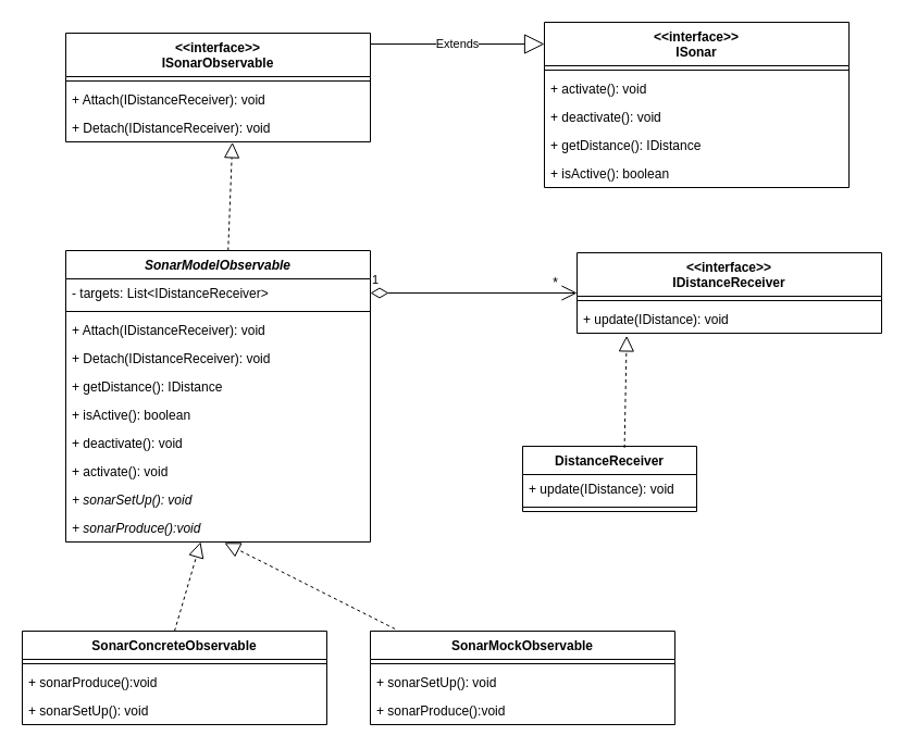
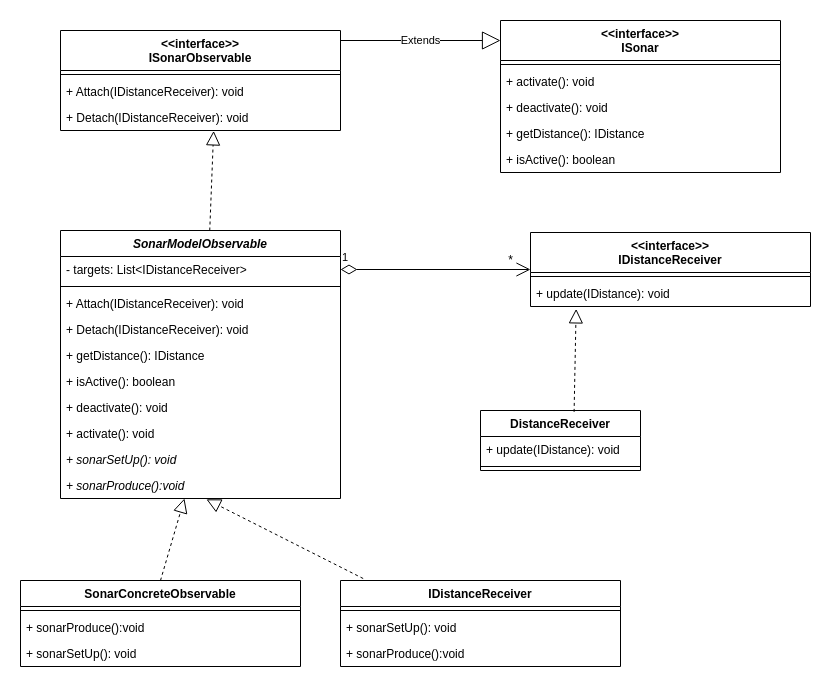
  <mxCell id="0" />
  <mxCell id="1" parent="0" />
  <mxCell id="2" value="SonarModelObservable" style="swimlane;fontStyle=3;align=center;verticalAlign=top;childLayout=stackLayout;horizontal=1;startSize=26;horizontalStack=0;resizeParent=1;resizeParentMax=0;resizeLast=0;collapsible=1;marginBottom=0;" vertex="1" parent="1"><mxGeometry x="60" y="230" width="280" height="268" as="geometry" /></mxCell>
  <mxCell id="3" value="- targets: List&lt;IDistanceReceiver&gt;" style="text;strokeColor=none;fillColor=none;align=left;verticalAlign=top;spacingLeft=4;spacingRight=4;overflow=hidden;rotatable=0;points=[[0,0.5],[1,0.5]];portConstraint=eastwest;" vertex="1" parent="2"><mxGeometry y="26" width="280" height="26" as="geometry" /></mxCell>
  <mxCell id="4" value="" style="line;strokeWidth=1;fillColor=none;align=left;verticalAlign=middle;spacingTop=-1;spacingLeft=3;spacingRight=3;rotatable=0;labelPosition=right;points=[];portConstraint=eastwest;" vertex="1" parent="2"><mxGeometry y="52" width="280" height="8" as="geometry" /></mxCell>
  <mxCell id="5" value="+ Attach(IDistanceReceiver): void" style="text;strokeColor=none;fillColor=none;align=left;verticalAlign=top;spacingLeft=4;spacingRight=4;overflow=hidden;rotatable=0;points=[[0,0.5],[1,0.5]];portConstraint=eastwest;" vertex="1" parent="2"><mxGeometry y="60" width="280" height="26" as="geometry" /></mxCell>
  <mxCell id="6" value="+ Detach(IDistanceReceiver): void" style="text;strokeColor=none;fillColor=none;align=left;verticalAlign=top;spacingLeft=4;spacingRight=4;overflow=hidden;rotatable=0;points=[[0,0.5],[1,0.5]];portConstraint=eastwest;" vertex="1" parent="2"><mxGeometry y="86" width="280" height="26" as="geometry" /></mxCell>
  <mxCell id="7" value="+ getDistance(): IDistance " style="text;strokeColor=none;fillColor=none;align=left;verticalAlign=top;spacingLeft=4;spacingRight=4;overflow=hidden;rotatable=0;points=[[0,0.5],[1,0.5]];portConstraint=eastwest;" vertex="1" parent="2"><mxGeometry y="112" width="280" height="26" as="geometry" /></mxCell>
  <mxCell id="8" value="+ isActive(): boolean" style="text;strokeColor=none;fillColor=none;align=left;verticalAlign=top;spacingLeft=4;spacingRight=4;overflow=hidden;rotatable=0;points=[[0,0.5],[1,0.5]];portConstraint=eastwest;" vertex="1" parent="2"><mxGeometry y="138" width="280" height="26" as="geometry" /></mxCell>
  <mxCell id="9" value="+ deactivate(): void" style="text;strokeColor=none;fillColor=none;align=left;verticalAlign=top;spacingLeft=4;spacingRight=4;overflow=hidden;rotatable=0;points=[[0,0.5],[1,0.5]];portConstraint=eastwest;" vertex="1" parent="2"><mxGeometry y="164" width="280" height="26" as="geometry" /></mxCell>
  <mxCell id="10" value="+ activate(): void   &#10;" style="text;strokeColor=none;fillColor=none;align=left;verticalAlign=top;spacingLeft=4;spacingRight=4;overflow=hidden;rotatable=0;points=[[0,0.5],[1,0.5]];portConstraint=eastwest;" vertex="1" parent="2"><mxGeometry y="190" width="280" height="26" as="geometry" /></mxCell>
  <mxCell id="11" value="+ sonarSetUp(): void" style="text;strokeColor=none;fillColor=none;align=left;verticalAlign=top;spacingLeft=4;spacingRight=4;overflow=hidden;rotatable=0;points=[[0,0.5],[1,0.5]];portConstraint=eastwest;fontStyle=2" vertex="1" parent="2"><mxGeometry y="216" width="280" height="26" as="geometry" /></mxCell>
  <mxCell id="12" value="+ sonarProduce():void " style="text;strokeColor=none;fillColor=none;align=left;verticalAlign=top;spacingLeft=4;spacingRight=4;overflow=hidden;rotatable=0;points=[[0,0.5],[1,0.5]];portConstraint=eastwest;fontStyle=2" vertex="1" parent="2"><mxGeometry y="242" width="280" height="26" as="geometry" /></mxCell>
  <mxCell id="13" value="&lt;&lt;interface&gt;&gt;&#10;ISonarObservable" style="swimlane;fontStyle=1;align=center;verticalAlign=top;childLayout=stackLayout;horizontal=1;startSize=40;horizontalStack=0;resizeParent=1;resizeParentMax=0;resizeLast=0;collapsible=1;marginBottom=0;" vertex="1" parent="1"><mxGeometry x="60" y="30" width="280" height="100" as="geometry" /></mxCell>
  <mxCell id="14" value="" style="line;strokeWidth=1;fillColor=none;align=left;verticalAlign=middle;spacingTop=-1;spacingLeft=3;spacingRight=3;rotatable=0;labelPosition=right;points=[];portConstraint=eastwest;" vertex="1" parent="13"><mxGeometry y="40" width="280" height="8" as="geometry" /></mxCell>
  <mxCell id="15" value="+ Attach(IDistanceReceiver): void" style="text;strokeColor=none;fillColor=none;align=left;verticalAlign=top;spacingLeft=4;spacingRight=4;overflow=hidden;rotatable=0;points=[[0,0.5],[1,0.5]];portConstraint=eastwest;" vertex="1" parent="13"><mxGeometry y="48" width="280" height="26" as="geometry" /></mxCell>
  <mxCell id="16" value="+ Detach(IDistanceReceiver): void" style="text;strokeColor=none;fillColor=none;align=left;verticalAlign=top;spacingLeft=4;spacingRight=4;overflow=hidden;rotatable=0;points=[[0,0.5],[1,0.5]];portConstraint=eastwest;" vertex="1" parent="13"><mxGeometry y="74" width="280" height="26" as="geometry" /></mxCell>
  <mxCell id="17" value="" style="endArrow=block;dashed=1;endFill=0;endSize=12;html=1;rounded=0;exitX=0.533;exitY=0;exitDx=0;exitDy=0;exitPerimeter=0;entryX=0.547;entryY=1.015;entryDx=0;entryDy=0;entryPerimeter=0;" edge="1" parent="1" source="2" target="16"><mxGeometry width="160" relative="1" as="geometry"><mxPoint x="350" y="270" as="sourcePoint" /><mxPoint x="240" y="150" as="targetPoint" /></mxGeometry></mxCell>
  <mxCell id="18" value="&lt;&lt;interface&gt;&gt;&#10;IDistanceReceiver" style="swimlane;fontStyle=1;align=center;verticalAlign=top;childLayout=stackLayout;horizontal=1;startSize=40;horizontalStack=0;resizeParent=1;resizeParentMax=0;resizeLast=0;collapsible=1;marginBottom=0;" vertex="1" parent="1"><mxGeometry x="530" y="232" width="280" height="74" as="geometry" /></mxCell>
  <mxCell id="19" value="" style="line;strokeWidth=1;fillColor=none;align=left;verticalAlign=middle;spacingTop=-1;spacingLeft=3;spacingRight=3;rotatable=0;labelPosition=right;points=[];portConstraint=eastwest;" vertex="1" parent="18"><mxGeometry y="40" width="280" height="8" as="geometry" /></mxCell>
  <mxCell id="20" value="+ update(IDistance): void" style="text;strokeColor=none;fillColor=none;align=left;verticalAlign=top;spacingLeft=4;spacingRight=4;overflow=hidden;rotatable=0;points=[[0,0.5],[1,0.5]];portConstraint=eastwest;" vertex="1" parent="18"><mxGeometry y="48" width="280" height="26" as="geometry" /></mxCell>
  <mxCell id="21" value="1" style="endArrow=open;html=1;endSize=12;startArrow=diamondThin;startSize=14;startFill=0;edgeStyle=orthogonalEdgeStyle;align=left;verticalAlign=bottom;rounded=0;exitX=1;exitY=0.5;exitDx=0;exitDy=0;entryX=0;entryY=0.5;entryDx=0;entryDy=0;" edge="1" parent="1" source="3" target="18"><mxGeometry x="-1" y="3" relative="1" as="geometry"><mxPoint x="350" y="270" as="sourcePoint" /><mxPoint x="510" y="270" as="targetPoint" /></mxGeometry></mxCell>
  <mxCell id="22" value="*" style="text;html=1;align=center;verticalAlign=middle;resizable=0;points=[];autosize=1;strokeColor=none;fillColor=none;" vertex="1" parent="1"><mxGeometry x="500" y="250" width="20" height="20" as="geometry" /></mxCell>
  <mxCell id="23" value="DistanceReceiver" style="swimlane;fontStyle=1;align=center;verticalAlign=top;childLayout=stackLayout;horizontal=1;startSize=26;horizontalStack=0;resizeParent=1;resizeParentMax=0;resizeLast=0;collapsible=1;marginBottom=0;" vertex="1" parent="1"><mxGeometry x="480" y="410" width="160" height="60" as="geometry" /></mxCell>
  <mxCell id="24" value="+ update(IDistance): void" style="text;strokeColor=none;fillColor=none;align=left;verticalAlign=top;spacingLeft=4;spacingRight=4;overflow=hidden;rotatable=0;points=[[0,0.5],[1,0.5]];portConstraint=eastwest;" vertex="1" parent="23"><mxGeometry y="26" width="160" height="26" as="geometry" /></mxCell>
  <mxCell id="25" value="" style="line;strokeWidth=1;fillColor=none;align=left;verticalAlign=middle;spacingTop=-1;spacingLeft=3;spacingRight=3;rotatable=0;labelPosition=right;points=[];portConstraint=eastwest;" vertex="1" parent="23"><mxGeometry y="52" width="160" height="8" as="geometry" /></mxCell>
  <mxCell id="26" value="" style="endArrow=block;dashed=1;endFill=0;endSize=12;html=1;rounded=0;exitX=0.585;exitY=0.023;exitDx=0;exitDy=0;exitPerimeter=0;entryX=0.163;entryY=1.092;entryDx=0;entryDy=0;entryPerimeter=0;" edge="1" parent="1" source="23" target="20"><mxGeometry width="160" relative="1" as="geometry"><mxPoint x="580" y="405.61" as="sourcePoint" /><mxPoint x="583.92" y="306" as="targetPoint" /></mxGeometry></mxCell>
  <mxCell id="27" value="Extends" style="endArrow=block;endSize=16;endFill=0;html=1;rounded=0;" edge="1" parent="1"><mxGeometry width="160" relative="1" as="geometry"><mxPoint x="340" y="40" as="sourcePoint" /><mxPoint x="500" y="40" as="targetPoint" /></mxGeometry></mxCell>
  <mxCell id="28" value="&lt;&lt;interface&gt;&gt;&#10;ISonar" style="swimlane;fontStyle=1;align=center;verticalAlign=top;childLayout=stackLayout;horizontal=1;startSize=40;horizontalStack=0;resizeParent=1;resizeParentMax=0;resizeLast=0;collapsible=1;marginBottom=0;" vertex="1" parent="1"><mxGeometry x="500" y="20" width="280" height="152" as="geometry" /></mxCell>
  <mxCell id="29" value="" style="line;strokeWidth=1;fillColor=none;align=left;verticalAlign=middle;spacingTop=-1;spacingLeft=3;spacingRight=3;rotatable=0;labelPosition=right;points=[];portConstraint=eastwest;" vertex="1" parent="28"><mxGeometry y="40" width="280" height="8" as="geometry" /></mxCell>
  <mxCell id="30" value="+ activate(): void   &#10;" style="text;strokeColor=none;fillColor=none;align=left;verticalAlign=top;spacingLeft=4;spacingRight=4;overflow=hidden;rotatable=0;points=[[0,0.5],[1,0.5]];portConstraint=eastwest;" vertex="1" parent="28"><mxGeometry y="48" width="280" height="26" as="geometry" /></mxCell>
  <mxCell id="31" value="+ deactivate(): void" style="text;strokeColor=none;fillColor=none;align=left;verticalAlign=top;spacingLeft=4;spacingRight=4;overflow=hidden;rotatable=0;points=[[0,0.5],[1,0.5]];portConstraint=eastwest;" vertex="1" parent="28"><mxGeometry y="74" width="280" height="26" as="geometry" /></mxCell>
  <mxCell id="32" value="+ getDistance(): IDistance " style="text;strokeColor=none;fillColor=none;align=left;verticalAlign=top;spacingLeft=4;spacingRight=4;overflow=hidden;rotatable=0;points=[[0,0.5],[1,0.5]];portConstraint=eastwest;" vertex="1" parent="28"><mxGeometry y="100" width="280" height="26" as="geometry" /></mxCell>
  <mxCell id="33" value="+ isActive(): boolean" style="text;strokeColor=none;fillColor=none;align=left;verticalAlign=top;spacingLeft=4;spacingRight=4;overflow=hidden;rotatable=0;points=[[0,0.5],[1,0.5]];portConstraint=eastwest;" vertex="1" parent="28"><mxGeometry y="126" width="280" height="26" as="geometry" /></mxCell>
- <mxCell id="34" value="SonarMockObservable" style="swimlane;fontStyle=1;align=center;verticalAlign=top;childLayout=stackLayout;horizontal=1;startSize=26;horizontalStack=0;resizeParent=1;resizeParentMax=0;resizeLast=0;collapsible=1;marginBottom=0;" vertex="1" parent="1"><mxGeometry x="340" y="580" width="280" height="86" as="geometry" /></mxCell>
+ <mxCell id="34" value="IDistanceReceiver" style="swimlane;fontStyle=1;align=center;verticalAlign=top;childLayout=stackLayout;horizontal=1;startSize=26;horizontalStack=0;resizeParent=1;resizeParentMax=0;resizeLast=0;collapsible=1;marginBottom=0;" vertex="1" parent="1"><mxGeometry x="340" y="580" width="280" height="86" as="geometry" /></mxCell>
  <mxCell id="35" value="" style="line;strokeWidth=1;fillColor=none;align=left;verticalAlign=middle;spacingTop=-1;spacingLeft=3;spacingRight=3;rotatable=0;labelPosition=right;points=[];portConstraint=eastwest;" vertex="1" parent="34"><mxGeometry y="26" width="280" height="8" as="geometry" /></mxCell>
  <mxCell id="36" value="+ sonarSetUp(): void" style="text;strokeColor=none;fillColor=none;align=left;verticalAlign=top;spacingLeft=4;spacingRight=4;overflow=hidden;rotatable=0;points=[[0,0.5],[1,0.5]];portConstraint=eastwest;fontStyle=0" vertex="1" parent="34"><mxGeometry y="34" width="280" height="26" as="geometry" /></mxCell>
  <mxCell id="37" value="+ sonarProduce():void " style="text;strokeColor=none;fillColor=none;align=left;verticalAlign=top;spacingLeft=4;spacingRight=4;overflow=hidden;rotatable=0;points=[[0,0.5],[1,0.5]];portConstraint=eastwest;fontStyle=0" vertex="1" parent="34"><mxGeometry y="60" width="280" height="26" as="geometry" /></mxCell>
  <mxCell id="38" value="SonarConcreteObservable" style="swimlane;fontStyle=1;align=center;verticalAlign=top;childLayout=stackLayout;horizontal=1;startSize=26;horizontalStack=0;resizeParent=1;resizeParentMax=0;resizeLast=0;collapsible=1;marginBottom=0;" vertex="1" parent="1"><mxGeometry y="580" width="280" height="86" as="geometry" x="20" /></mxCell>
  <mxCell id="39" value="" style="line;strokeWidth=1;fillColor=none;align=left;verticalAlign=middle;spacingTop=-1;spacingLeft=3;spacingRight=3;rotatable=0;labelPosition=right;points=[];portConstraint=eastwest;" vertex="1" parent="38"><mxGeometry y="26" width="280" height="8" as="geometry" /></mxCell>
  <mxCell id="40" value="+ sonarProduce():void " style="text;strokeColor=none;fillColor=none;align=left;verticalAlign=top;spacingLeft=4;spacingRight=4;overflow=hidden;rotatable=0;points=[[0,0.5],[1,0.5]];portConstraint=eastwest;fontStyle=0" vertex="1" parent="38"><mxGeometry y="34" width="280" height="26" as="geometry" /></mxCell>
  <mxCell id="41" value="+ sonarSetUp(): void" style="text;strokeColor=none;fillColor=none;align=left;verticalAlign=top;spacingLeft=4;spacingRight=4;overflow=hidden;rotatable=0;points=[[0,0.5],[1,0.5]];portConstraint=eastwest;fontStyle=0" vertex="1" parent="38"><mxGeometry y="60" width="280" height="26" as="geometry" /></mxCell>
  <mxCell id="42" value="" style="endArrow=block;dashed=1;endFill=0;endSize=12;html=1;rounded=0;exitX=0.5;exitY=0;exitDx=0;exitDy=0;entryX=0.547;entryY=1.015;entryDx=0;entryDy=0;entryPerimeter=0;" edge="1" parent="1" source="38"><mxGeometry width="160" relative="1" as="geometry"><mxPoint x="180" y="597.61" as="sourcePoint" /><mxPoint x="183.92" y="498" as="targetPoint" /></mxGeometry></mxCell>
  <mxCell id="43" value="" style="endArrow=block;dashed=1;endFill=0;endSize=12;html=1;rounded=0;exitX=0.081;exitY=-0.023;exitDx=0;exitDy=0;entryX=0.521;entryY=1.031;entryDx=0;entryDy=0;entryPerimeter=0;exitPerimeter=0;" edge="1" parent="1" source="34" target="12"><mxGeometry width="160" relative="1" as="geometry"><mxPoint x="170" y="590" as="sourcePoint" /><mxPoint x="193.92" y="508" as="targetPoint" /></mxGeometry></mxCell>
